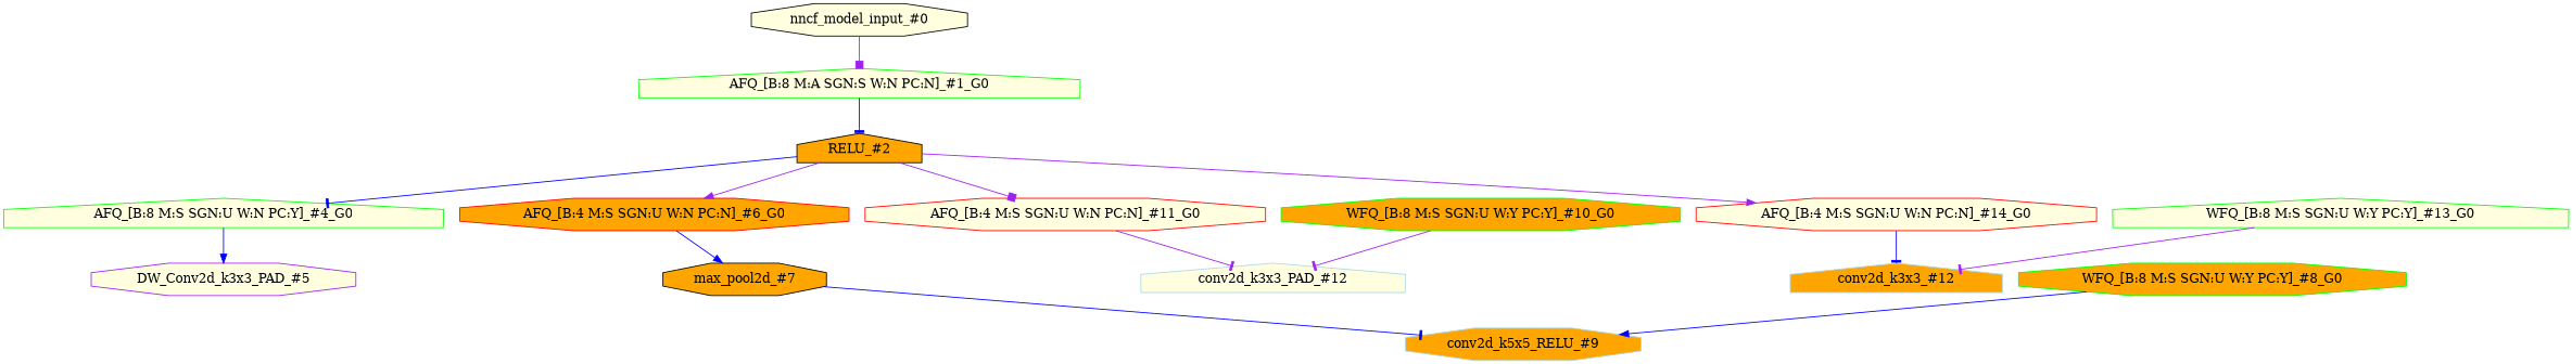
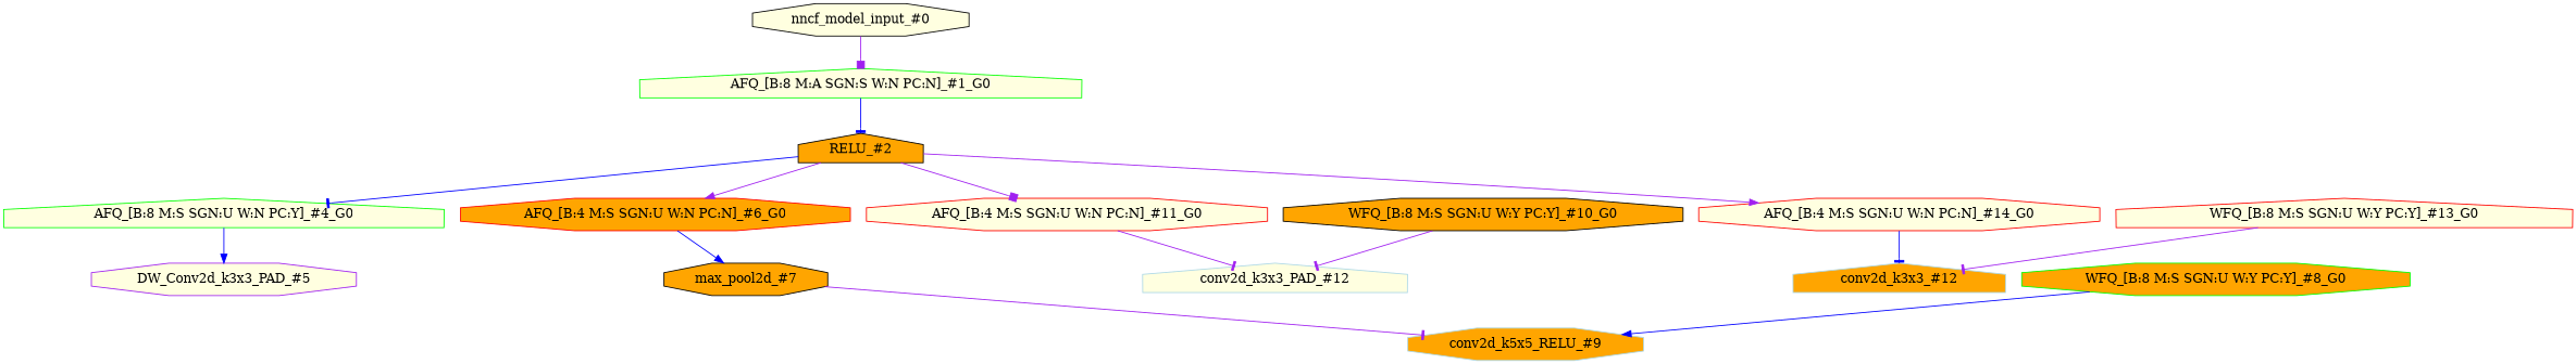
  strict digraph {
    node [fillcolor=lightyellow shape=octagon style=filled type=symmetric_quantize color=green]
    edge [arrowhead=tee color=purple]
    n1 [label="nncf_model_input_#0" type=nncf_model_input color=""]
    n2 [label="AFQ_[B:8 M:A SGN:S W:N PC:N]_#1_G0" scope=AsymmetricQuantizer shape=house type=asymmetric_quantize]
    n3 [fillcolor=orange label="RELU_#2" scope="MultiBranchesModel/ReLU" shape=house type=RELU color=""]
    n4 [label="AFQ_[B:8 M:S SGN:U W:N PC:Y]_#4_G0" scope="MultiBranchesModel/NNCFConv2d[conv_a]/SymmetricQuantizer" shape=house]
    n5 [color=red fillcolor=orange label="AFQ_[B:4 M:S SGN:U W:N PC:N]_#6_G0" scope="MultiBranchesModel/MaxPool2d[max_pool_b]/SymmetricQuantizer"]
    n6 [color=red label="AFQ_[B:4 M:S SGN:U W:N PC:N]_#11_G0" scope="MultiBranchesModel/NNCFConv2d[conv_c]/SymmetricQuantizer"]
    n7 [color=red label="AFQ_[B:4 M:S SGN:U W:N PC:N]_#14_G0" scope="MultiBranchesModel/NNCFConv2d[conv_d]/SymmetricQuantizer"]
    n8 [color=purple label="DW_Conv2d_k3x3_PAD_#5" scope="MultiBranchesModel/NNCFConv2d[conv_a]" type=conv2d]
    n9 [fillcolor=orange label="max_pool2d_#7" scope="MultiBranchesModel/MaxPool2d[max_pool_b]" type=max_pool2d color=""]
    n10 [color=lightblue label="conv2d_k3x3_PAD_#12" scope="MultiBranchesModel/NNCFConv2d[conv_c]" shape=house type=conv2d]
    n11 [color=lightblue fillcolor=orange label="conv2d_k3x3_#12" scope="MultiBranchesModel/NNCFConv2d[conv_d]" shape=house type=conv2d]
    n12 [color=lightblue fillcolor=orange label="conv2d_k5x5_RELU_#9" scope="MultiBranchesModel/NNCFConv2d[conv_b]" type=conv2d]
    n13 [fillcolor=orange label="WFQ_[B:8 M:S SGN:U W:Y PC:Y]_#8_G0" scope="MultiBranchesModel/NNCFConv2d[conv_b]/ModuleDict[pre_ops]/UpdateWeight[0]/SymmetricQuantizer[op]"]
-   n14 [fillcolor=orange label="WFQ_[B:8 M:S SGN:U W:Y PC:Y]_#10_G0" scope="MultiBranchesModel/NNCFConv2d[conv_c]/ModuleDict[pre_ops]/UpdateWeight[0]/SymmetricQuantizer[op]"]
-   n15 [label="WFQ_[B:8 M:S SGN:U W:Y PC:Y]_#13_G0" scope="MultiBranchesModel/NNCFConv2d[conv_d]/ModuleDict[pre_ops]/UpdateWeight[0]/SymmetricQuantizer[op]" shape=house]
+   n14 [color=black fillcolor=orange label="WFQ_[B:8 M:S SGN:U W:Y PC:Y]_#10_G0" scope="MultiBranchesModel/NNCFConv2d[conv_c]/ModuleDict[pre_ops]/UpdateWeight[0]/SymmetricQuantizer[op]"]
+   n15 [color=red label="WFQ_[B:8 M:S SGN:U W:Y PC:Y]_#13_G0" scope="MultiBranchesModel/NNCFConv2d[conv_d]/ModuleDict[pre_ops]/UpdateWeight[0]/SymmetricQuantizer[op]" shape=house]
    n1 -> n2 [arrowhead=box]
    n2 -> n3 [color=blue]
    n3 -> n4 [color=blue]
    n3 -> n5 [arrowhead=normal]
    n3 -> n6 [arrowhead=box]
    n3 -> n7 [arrowhead=normal]
    n4 -> n8 [arrowhead=normal color=blue]
    n5 -> n9 [arrowhead=normal color=blue]
    n6 -> n10
    n7 -> n11 [color=blue]
-   n9 -> n12 [color=blue]
+   n9 -> n12
    n13 -> n12 [arrowhead=normal color=blue]
    n14 -> n10
    n15 -> n11
  }
